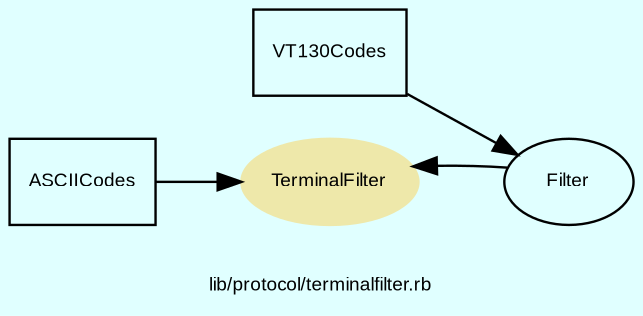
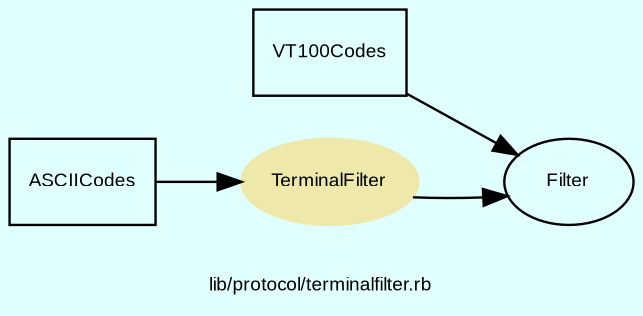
  digraph {
    bgcolor=lightcyan1
    compound=true
    fontname=Arial
    fontsize=8
    label="lib/protocol/terminalfilter.rb"
    rankdir=LR
    node [color=black fontname=Arial fontsize=8 shape=box]
    n1 [color=palegoldenrod fontcolor=black label=TerminalFilter shape=ellipse style=filled]
    n2 [label=ASCIICodes]
-   n3 [label=VT130Codes]
+   n3 [label=VT100Codes]
    n4 [label=Filter shape=""]
    n2 -> n1
    n3 -> n4
-   n4 -> n1
+   n1 -> n4
  }
